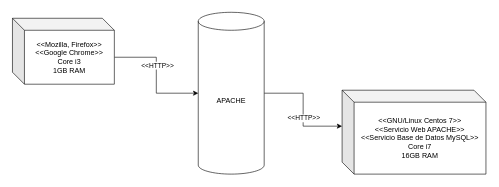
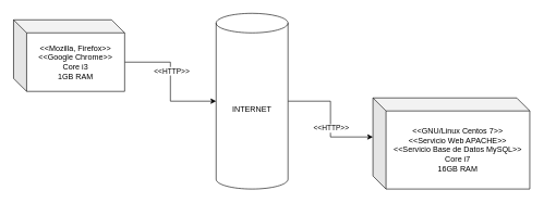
  <mxCell id="0" />
  <mxCell id="1" parent="0" />
  <mxCell id="2" style="edgeStyle=orthogonalEdgeStyle;rounded=0;orthogonalLoop=1;jettySize=auto;html=1;entryX=0;entryY=0.5;entryDx=0;entryDy=0;entryPerimeter=0;exitX=0;exitY=0;exitDx=170;exitDy=65;exitPerimeter=0;" edge="1" parent="1" source="4" target="8"><mxGeometry relative="1" as="geometry" /></mxCell>
  <mxCell id="3" value="&amp;lt;&amp;lt;HTTP&amp;gt;&amp;gt;" style="edgeLabel;html=1;align=center;verticalAlign=middle;resizable=0;points=[];" vertex="1" connectable="0" parent="2"><mxGeometry x="-0.171" y="1" relative="1" as="geometry"><mxPoint as="offset" /></mxGeometry></mxCell>
  <mxCell id="4" value="&amp;lt;&amp;lt;Mozilla, Firefox&amp;gt;&amp;gt;&lt;br&gt;&amp;lt;&amp;lt;Google Chrome&amp;gt;&amp;gt;&lt;br&gt;Core i3&lt;br&gt;1GB RAM" style="shape=cube;whiteSpace=wrap;html=1;boundedLbl=1;backgroundOutline=1;darkOpacity=0.05;darkOpacity2=0.1;" vertex="1" parent="1"><mxGeometry x="20" y="30" width="170" height="110" as="geometry" /></mxCell>
  <mxCell id="5" value="&lt;span&gt;&amp;lt;&amp;lt;GNU/Linux Centos 7&amp;gt;&amp;gt;&lt;br&gt;&lt;/span&gt;&amp;lt;&amp;lt;Servicio Web APACHE&amp;gt;&amp;gt;&lt;br&gt;&amp;lt;&amp;lt;Servicio Base de Datos MySQL&amp;gt;&amp;gt;&lt;br&gt;&lt;span&gt;Core i7&lt;br&gt;16GB RAM&lt;br&gt;&lt;/span&gt;" style="shape=cube;whiteSpace=wrap;html=1;boundedLbl=1;backgroundOutline=1;darkOpacity=0.05;darkOpacity2=0.1;" vertex="1" parent="1"><mxGeometry x="570" y="150" width="240" height="140" as="geometry" /></mxCell>
  <mxCell id="6" style="edgeStyle=orthogonalEdgeStyle;rounded=0;orthogonalLoop=1;jettySize=auto;html=1;entryX=0;entryY=0;entryDx=0;entryDy=60;entryPerimeter=0;" edge="1" parent="1" source="8" target="5"><mxGeometry relative="1" as="geometry" /></mxCell>
  <mxCell id="7" value="&amp;lt;&amp;lt;HTTP&amp;gt;&amp;gt;" style="edgeLabel;html=1;align=center;verticalAlign=middle;resizable=0;points=[];" vertex="1" connectable="0" parent="6"><mxGeometry x="0.143" relative="1" as="geometry"><mxPoint as="offset" /></mxGeometry></mxCell>
- <mxCell id="8" value="APACHE" style="shape=cylinder3;whiteSpace=wrap;html=1;boundedLbl=1;backgroundOutline=1;size=15;" vertex="1" parent="1"><mxGeometry x="330" y="20" width="110" height="270" as="geometry" /></mxCell>
+ <mxCell id="8" value="INTERNET" style="shape=cylinder3;whiteSpace=wrap;html=1;boundedLbl=1;backgroundOutline=1;size=15;" vertex="1" parent="1"><mxGeometry x="330" y="20" width="110" height="270" as="geometry" /></mxCell>
